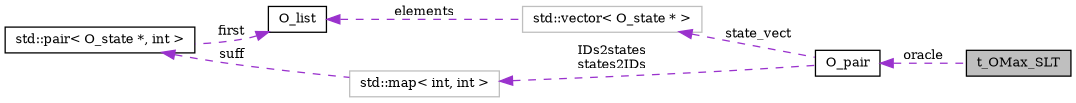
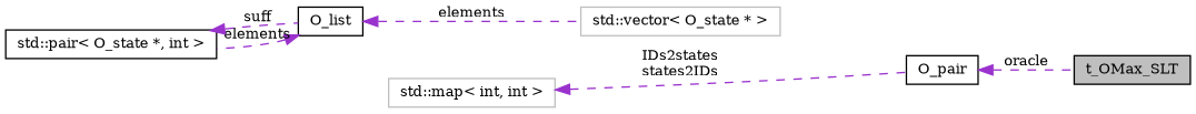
  digraph {
    fontname="DejaVu Serif"
    rankdir=LR
    node [color=black fontname="DejaVu Serif" fontsize=10 shape=record]
    edge [color=darkorchid3 dir=back fontname="DejaVu Serif" fontsize=10 labelfontname=FreeSans labelfontsize=10 style=dashed]
    n1 [fillcolor=grey75 fontcolor=black height=0.2 label=t_OMax_SLT style=filled width=0.4]
    n2 [height=0.2 label=O_pair width=0.4]
    n3 [color=grey75 height=0.2 label="std::map\< int, int \>" width=0.4]
    n4 [color=grey75 height=0.2 label="std::vector\< O_state * \>" width=0.4]
    n5 [height=0.2 label=O_list width=0.4]
    n6 [height=0.2 label="std::pair\< O_state *, int \>" width=0.4]
    n2 -> n1 [label=oracle]
    n3 -> n2 [label="IDs2states\nstates2IDs"]
-   n4 -> n2 [label=state_vect]
    n5 -> n4 [label=elements]
-   n5 -> n6 [label=first]
-   n6 -> n3 [label=suff]
+   n5 -> n6 [label=elements]
+   n6 -> n5 [label=suff]
  }
